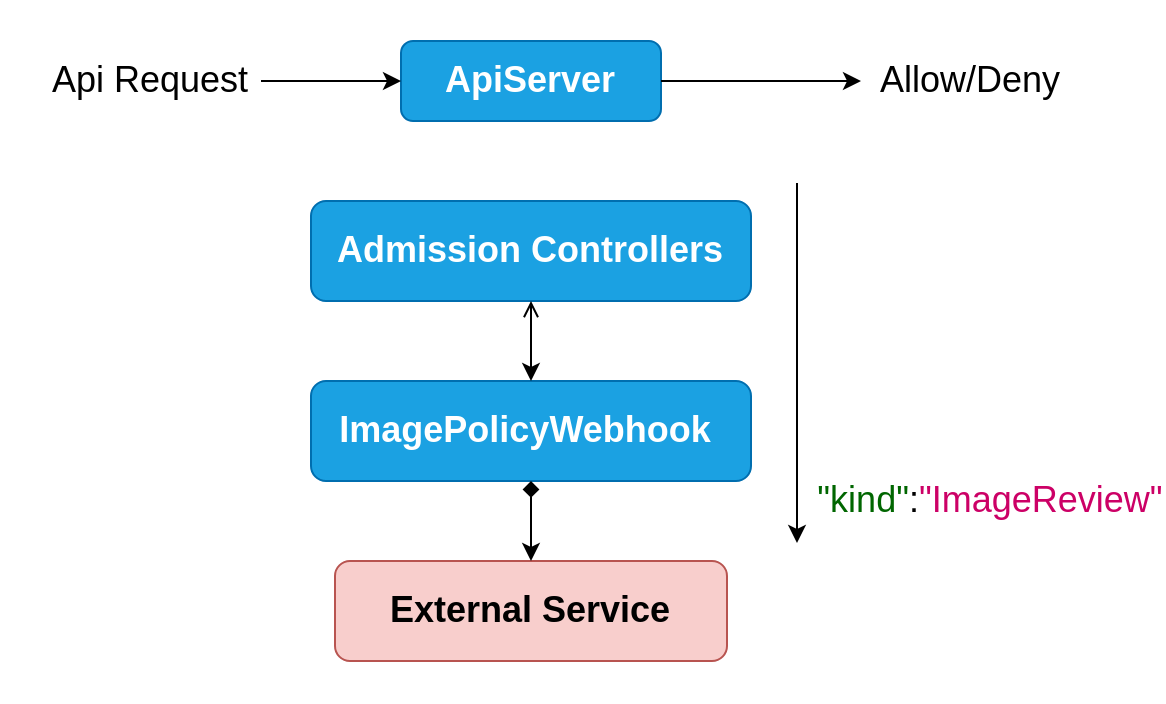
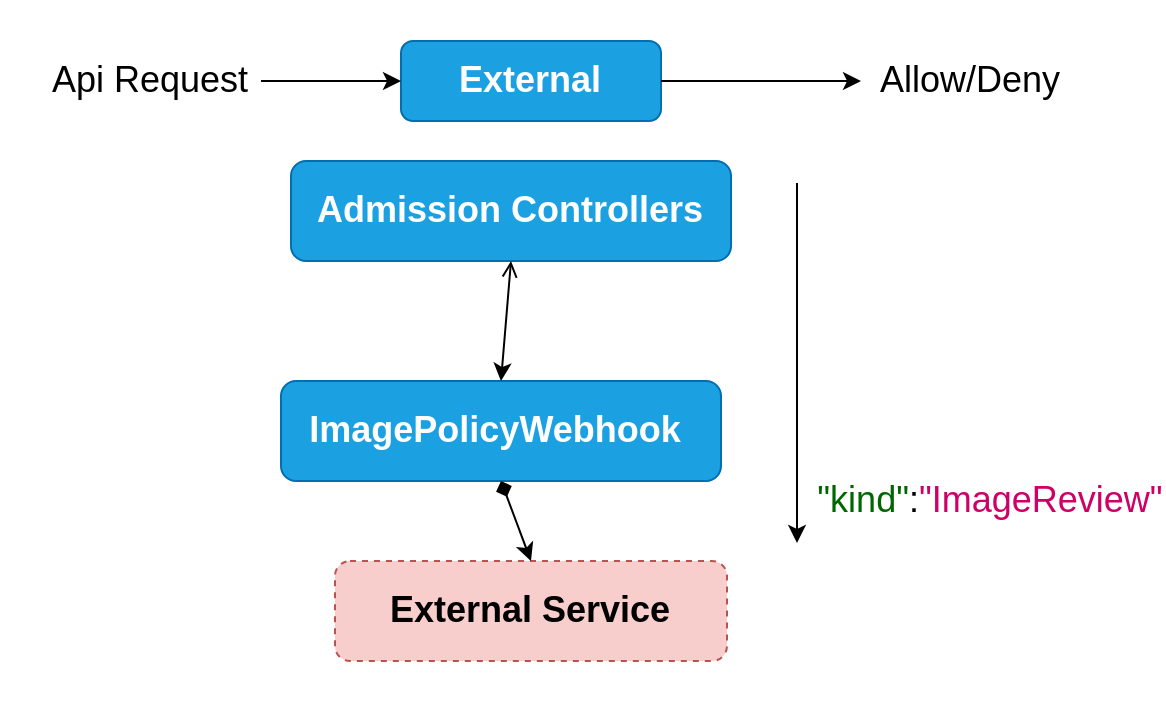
  <mxCell id="0" />
  <mxCell id="1" parent="0" />
- <mxCell id="2" value="&lt;b&gt;&lt;font style=&quot;font-size: 18px&quot; color=&quot;#ffffff&quot;&gt;ApiServer&lt;/font&gt;&lt;/b&gt;" style="rounded=1;whiteSpace=wrap;html=1;fillColor=#1ba1e2;strokeColor=#006EAF;fontColor=#ffffff;" vertex="1" parent="1"><mxGeometry x="200" y="20" width="130" height="40" as="geometry" /></mxCell>
- <mxCell id="3" value="&lt;span style=&quot;font-size: 18px&quot;&gt;&lt;b&gt;Admission Controllers&lt;/b&gt;&lt;/span&gt;" style="rounded=1;whiteSpace=wrap;html=1;fillColor=#1ba1e2;strokeColor=#006EAF;fontColor=#ffffff;" vertex="1" parent="1"><mxGeometry x="155" y="100" width="220" height="50" as="geometry" /></mxCell>
- <mxCell id="4" value="&lt;span style=&quot;font-size: 18px&quot;&gt;&lt;b&gt;ImagePolicyWebhook&amp;nbsp;&lt;/b&gt;&lt;/span&gt;" style="rounded=1;whiteSpace=wrap;html=1;fillColor=#1ba1e2;strokeColor=#006EAF;fontColor=#ffffff;" vertex="1" parent="1"><mxGeometry x="155" y="190" width="220" height="50" as="geometry" /></mxCell>
- <mxCell id="5" value="&lt;span style=&quot;font-size: 18px&quot;&gt;&lt;b&gt;External Service&lt;/b&gt;&lt;/span&gt;" style="rounded=1;whiteSpace=wrap;html=1;fillColor=#f8cecc;strokeColor=#b85450;" vertex="1" parent="1"><mxGeometry x="167" y="280" width="196" height="50" as="geometry" /></mxCell>
+ <mxCell id="2" value="&lt;b&gt;&lt;font style=&quot;font-size: 18px&quot; color=&quot;#ffffff&quot;&gt;External&lt;/font&gt;&lt;/b&gt;" style="rounded=1;whiteSpace=wrap;html=1;fillColor=#1ba1e2;strokeColor=#006EAF;fontColor=#ffffff;" vertex="1" parent="1"><mxGeometry x="200" y="20" width="130" height="40" as="geometry" /></mxCell>
+ <mxCell id="3" value="&lt;span style=&quot;font-size: 18px&quot;&gt;&lt;b&gt;Admission Controllers&lt;/b&gt;&lt;/span&gt;" style="rounded=1;whiteSpace=wrap;html=1;fillColor=#1ba1e2;strokeColor=#006EAF;fontColor=#ffffff;" vertex="1" parent="1"><mxGeometry x="145" y="80" width="220" height="50" as="geometry" /></mxCell>
+ <mxCell id="4" value="&lt;span style=&quot;font-size: 18px&quot;&gt;&lt;b&gt;ImagePolicyWebhook&amp;nbsp;&lt;/b&gt;&lt;/span&gt;" style="rounded=1;whiteSpace=wrap;html=1;fillColor=#1ba1e2;strokeColor=#006EAF;fontColor=#ffffff;" vertex="1" parent="1"><mxGeometry x="140" y="190" width="220" height="50" as="geometry" /></mxCell>
+ <mxCell id="5" value="&lt;span style=&quot;font-size: 18px&quot;&gt;&lt;b&gt;External Service&lt;/b&gt;&lt;/span&gt;" style="rounded=1;whiteSpace=wrap;html=1;fillColor=#f8cecc;strokeColor=#b85450;dashed=1;" vertex="1" parent="1"><mxGeometry x="167" y="280" width="196" height="50" as="geometry" /></mxCell>
  <mxCell id="6" value="&lt;font style=&quot;font-size: 18px&quot;&gt;Api Request&lt;/font&gt;" style="text;html=1;strokeColor=none;fillColor=none;align=center;verticalAlign=middle;whiteSpace=wrap;rounded=0;" vertex="1" parent="1"><mxGeometry x="20" y="30" width="110" height="20" as="geometry" /></mxCell>
  <mxCell id="7" value="&lt;font style=&quot;font-size: 18px&quot;&gt;Allow/Deny&lt;/font&gt;" style="text;html=1;strokeColor=none;fillColor=none;align=center;verticalAlign=middle;whiteSpace=wrap;rounded=0;" vertex="1" parent="1"><mxGeometry x="430" y="30" width="110" height="20" as="geometry" /></mxCell>
  <mxCell id="8" value="&lt;span style=&quot;font-size: 18px&quot;&gt;&lt;font color=&quot;#006600&quot;&gt;&quot;kind&quot;&lt;/font&gt;:&lt;font color=&quot;#cc0066&quot;&gt;&quot;ImageReview&quot;&lt;/font&gt;&lt;/span&gt;" style="text;html=1;strokeColor=none;fillColor=none;align=center;verticalAlign=middle;whiteSpace=wrap;rounded=0;" vertex="1" parent="1"><mxGeometry x="440" y="240" width="110" height="20" as="geometry" /></mxCell>
  <mxCell id="9" value="" style="endArrow=classic;html=1;" edge="1" parent="1"><mxGeometry width="50" height="50" relative="1" as="geometry"><mxPoint x="398" y="91" as="sourcePoint" /><mxPoint x="398" y="271" as="targetPoint" /></mxGeometry></mxCell>
  <mxCell id="10" value="" style="endArrow=classic;html=1;exitX=1;exitY=0.5;exitDx=0;exitDy=0;" edge="1" parent="1" source="6"><mxGeometry width="50" height="50" relative="1" as="geometry"><mxPoint x="250" y="90" as="sourcePoint" /><mxPoint x="200" y="40" as="targetPoint" /></mxGeometry></mxCell>
  <mxCell id="11" value="" style="endArrow=classic;html=1;exitX=1;exitY=0.5;exitDx=0;exitDy=0;" edge="1" parent="1" source="2"><mxGeometry width="50" height="50" relative="1" as="geometry"><mxPoint x="380" y="70" as="sourcePoint" /><mxPoint x="430" y="40" as="targetPoint" /></mxGeometry></mxCell>
  <mxCell id="12" value="" style="endArrow=open;startArrow=classic;html=1;exitX=0.5;exitY=0;exitDx=0;exitDy=0;entryX=0.5;entryY=1;entryDx=0;entryDy=0;" edge="1" parent="1" source="4" target="3"><mxGeometry width="50" height="50" relative="1" as="geometry"><mxPoint x="250" y="90" as="sourcePoint" /><mxPoint x="300" y="40" as="targetPoint" /></mxGeometry></mxCell>
  <mxCell id="13" value="" style="endArrow=diamond;startArrow=classic;html=1;exitX=0.5;exitY=0;exitDx=0;exitDy=0;entryX=0.5;entryY=1;entryDx=0;entryDy=0;" edge="1" parent="1" source="5" target="4"><mxGeometry width="50" height="50" relative="1" as="geometry"><mxPoint x="250" y="90" as="sourcePoint" /><mxPoint x="300" y="40" as="targetPoint" /></mxGeometry></mxCell>
